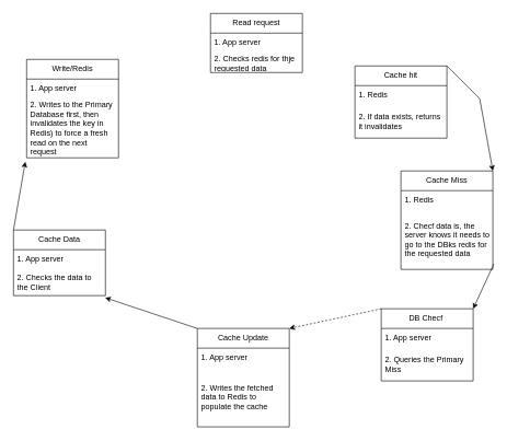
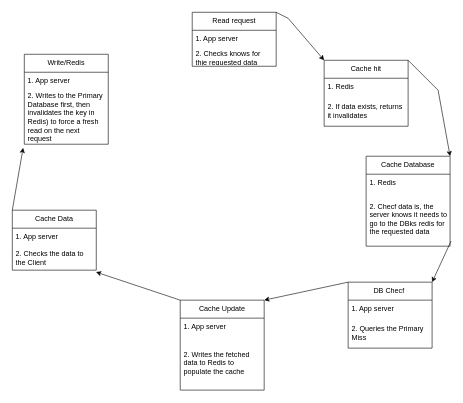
  <mxCell id="0" />
  <mxCell id="1" parent="0" />
  <mxCell id="2" value="Read request" style="swimlane;fontStyle=0;childLayout=stackLayout;horizontal=1;startSize=30;horizontalStack=0;resizeParent=1;resizeParentMax=0;resizeLast=0;collapsible=1;marginBottom=0;whiteSpace=wrap;html=1;" vertex="1" parent="1"><mxGeometry x="320" y="20" width="140" height="90" as="geometry" /></mxCell>
  <mxCell id="3" value="1. App server" style="text;strokeColor=none;fillColor=none;align=left;verticalAlign=middle;spacingLeft=4;spacingRight=4;overflow=hidden;points=[[0,0.5],[1,0.5]];portConstraint=eastwest;rotatable=0;whiteSpace=wrap;html=1;" vertex="1" parent="2"><mxGeometry y="30" width="140" height="30" as="geometry" /></mxCell>
- <mxCell id="4" value="2. Checks redis for thje requested data" style="text;strokeColor=none;fillColor=none;align=left;verticalAlign=middle;spacingLeft=4;spacingRight=4;overflow=hidden;points=[[0,0.5],[1,0.5]];portConstraint=eastwest;rotatable=0;whiteSpace=wrap;html=1;" vertex="1" parent="2"><mxGeometry y="60" width="140" height="30" as="geometry" /></mxCell>
- <mxCell id="5" value="Cache Miss" style="swimlane;fontStyle=0;childLayout=stackLayout;horizontal=1;startSize=30;horizontalStack=0;resizeParent=1;resizeParentMax=0;resizeLast=0;collapsible=1;marginBottom=0;whiteSpace=wrap;html=1;" vertex="1" parent="1"><mxGeometry x="610" y="260" width="140" height="150" as="geometry" /></mxCell>
+ <mxCell id="4" value="2. Checks knows for thje requested data" style="text;strokeColor=none;fillColor=none;align=left;verticalAlign=middle;spacingLeft=4;spacingRight=4;overflow=hidden;points=[[0,0.5],[1,0.5]];portConstraint=eastwest;rotatable=0;whiteSpace=wrap;html=1;" vertex="1" parent="2"><mxGeometry y="60" width="140" height="30" as="geometry" /></mxCell>
+ <mxCell id="5" value="Cache Database" style="swimlane;fontStyle=0;childLayout=stackLayout;horizontal=1;startSize=30;horizontalStack=0;resizeParent=1;resizeParentMax=0;resizeLast=0;collapsible=1;marginBottom=0;whiteSpace=wrap;html=1;" vertex="1" parent="1"><mxGeometry x="610" y="260" width="140" height="150" as="geometry" /></mxCell>
  <mxCell id="6" value="1. Redis&amp;nbsp;" style="text;strokeColor=none;fillColor=none;align=left;verticalAlign=middle;spacingLeft=4;spacingRight=4;overflow=hidden;points=[[0,0.5],[1,0.5]];portConstraint=eastwest;rotatable=0;whiteSpace=wrap;html=1;" vertex="1" parent="5"><mxGeometry y="30" width="140" height="30" as="geometry" /></mxCell>
  <mxCell id="7" value="2. Checf data is, the server knows it needs to go to the DBks redis for the requested data" style="text;strokeColor=none;fillColor=none;align=left;verticalAlign=middle;spacingLeft=4;spacingRight=4;overflow=hidden;points=[[0,0.5],[1,0.5]];portConstraint=eastwest;rotatable=0;whiteSpace=wrap;html=1;" vertex="1" parent="5"><mxGeometry y="60" width="140" height="90" as="geometry" /></mxCell>
  <mxCell id="8" value="Cache hit" style="swimlane;fontStyle=0;childLayout=stackLayout;horizontal=1;startSize=30;horizontalStack=0;resizeParent=1;resizeParentMax=0;resizeLast=0;collapsible=1;marginBottom=0;whiteSpace=wrap;html=1;" vertex="1" parent="1"><mxGeometry x="540" y="100" width="140" height="110" as="geometry" /></mxCell>
  <mxCell id="9" value="1. Redis" style="text;strokeColor=none;fillColor=none;align=left;verticalAlign=middle;spacingLeft=4;spacingRight=4;overflow=hidden;points=[[0,0.5],[1,0.5]];portConstraint=eastwest;rotatable=0;whiteSpace=wrap;html=1;" vertex="1" parent="8"><mxGeometry y="30" width="140" height="30" as="geometry" /></mxCell>
  <mxCell id="10" value="2. If data exists, returns it invalidates" style="text;strokeColor=none;fillColor=none;align=left;verticalAlign=middle;spacingLeft=4;spacingRight=4;overflow=hidden;points=[[0,0.5],[1,0.5]];portConstraint=eastwest;rotatable=0;whiteSpace=wrap;html=1;" vertex="1" parent="8"><mxGeometry y="60" width="140" height="50" as="geometry" /></mxCell>
  <mxCell id="11" value="Cache Update" style="swimlane;fontStyle=0;childLayout=stackLayout;horizontal=1;startSize=30;horizontalStack=0;resizeParent=1;resizeParentMax=0;resizeLast=0;collapsible=1;marginBottom=0;whiteSpace=wrap;html=1;" vertex="1" parent="1"><mxGeometry x="300" y="500" width="140" height="150" as="geometry" /></mxCell>
  <mxCell id="12" value="1. App server" style="text;strokeColor=none;fillColor=none;align=left;verticalAlign=middle;spacingLeft=4;spacingRight=4;overflow=hidden;points=[[0,0.5],[1,0.5]];portConstraint=eastwest;rotatable=0;whiteSpace=wrap;html=1;" vertex="1" parent="11"><mxGeometry y="30" width="140" height="30" as="geometry" /></mxCell>
  <mxCell id="13" value="2. Writes the fetched data to Redis to populate the cache" style="text;strokeColor=none;fillColor=none;align=left;verticalAlign=middle;spacingLeft=4;spacingRight=4;overflow=hidden;points=[[0,0.5],[1,0.5]];portConstraint=eastwest;rotatable=0;whiteSpace=wrap;html=1;" vertex="1" parent="11"><mxGeometry y="60" width="140" height="90" as="geometry" /></mxCell>
  <mxCell id="14" value="DB Checf&amp;nbsp;" style="swimlane;fontStyle=0;childLayout=stackLayout;horizontal=1;startSize=30;horizontalStack=0;resizeParent=1;resizeParentMax=0;resizeLast=0;collapsible=1;marginBottom=0;whiteSpace=wrap;html=1;" vertex="1" parent="1"><mxGeometry x="580" y="470" width="140" height="110" as="geometry" /></mxCell>
  <mxCell id="15" value="1. App server" style="text;strokeColor=none;fillColor=none;align=left;verticalAlign=middle;spacingLeft=4;spacingRight=4;overflow=hidden;points=[[0,0.5],[1,0.5]];portConstraint=eastwest;rotatable=0;whiteSpace=wrap;html=1;" vertex="1" parent="14"><mxGeometry y="30" width="140" height="30" as="geometry" /></mxCell>
  <mxCell id="16" value="2. Queries the Primary Miss" style="text;strokeColor=none;fillColor=none;align=left;verticalAlign=middle;spacingLeft=4;spacingRight=4;overflow=hidden;points=[[0,0.5],[1,0.5]];portConstraint=eastwest;rotatable=0;whiteSpace=wrap;html=1;" vertex="1" parent="14"><mxGeometry y="60" width="140" height="50" as="geometry" /></mxCell>
  <mxCell id="17" value="Write/Redis" style="swimlane;fontStyle=0;childLayout=stackLayout;horizontal=1;startSize=30;horizontalStack=0;resizeParent=1;resizeParentMax=0;resizeLast=0;collapsible=1;marginBottom=0;whiteSpace=wrap;html=1;" vertex="1" parent="1"><mxGeometry x="40" y="90" width="140" height="150" as="geometry" /></mxCell>
  <mxCell id="18" value="1. App server" style="text;strokeColor=none;fillColor=none;align=left;verticalAlign=middle;spacingLeft=4;spacingRight=4;overflow=hidden;points=[[0,0.5],[1,0.5]];portConstraint=eastwest;rotatable=0;whiteSpace=wrap;html=1;" vertex="1" parent="17"><mxGeometry y="30" width="140" height="30" as="geometry" /></mxCell>
  <mxCell id="19" value="2.&amp;nbsp;Writes to the Primary Database first, then invalidates the key in Redis) to force a fresh read on the next request" style="text;strokeColor=none;fillColor=none;align=left;verticalAlign=middle;spacingLeft=4;spacingRight=4;overflow=hidden;points=[[0,0.5],[1,0.5]];portConstraint=eastwest;rotatable=0;whiteSpace=wrap;html=1;" vertex="1" parent="17"><mxGeometry y="60" width="140" height="90" as="geometry" /></mxCell>
  <mxCell id="20" value="Cache Data" style="swimlane;fontStyle=0;childLayout=stackLayout;horizontal=1;startSize=30;horizontalStack=0;resizeParent=1;resizeParentMax=0;resizeLast=0;collapsible=1;marginBottom=0;whiteSpace=wrap;html=1;" vertex="1" parent="1"><mxGeometry x="20" y="350" width="140" height="100" as="geometry" /></mxCell>
  <mxCell id="21" value="1. App server" style="text;strokeColor=none;fillColor=none;align=left;verticalAlign=middle;spacingLeft=4;spacingRight=4;overflow=hidden;points=[[0,0.5],[1,0.5]];portConstraint=eastwest;rotatable=0;whiteSpace=wrap;html=1;" vertex="1" parent="20"><mxGeometry y="30" width="140" height="30" as="geometry" /></mxCell>
  <mxCell id="22" value="2. Checks the data to the Client" style="text;strokeColor=none;fillColor=none;align=left;verticalAlign=middle;spacingLeft=4;spacingRight=4;overflow=hidden;points=[[0,0.5],[1,0.5]];portConstraint=eastwest;rotatable=0;whiteSpace=wrap;html=1;" vertex="1" parent="20"><mxGeometry y="60" width="140" height="40" as="geometry" /></mxCell>
+ <mxCell id="23" value="" style="endArrow=classic;html=1;rounded=0;entryX=0;entryY=0;entryDx=0;entryDy=0;exitX=1;exitY=0;exitDx=0;exitDy=0;" edge="1" parent="1" source="2" target="8"><mxGeometry width="50" height="50" relative="1" as="geometry"><mxPoint x="460" y="40" as="sourcePoint" /><mxPoint x="510" y="-10" as="targetPoint" /><Array as="points"><mxPoint x="480" y="30" /></Array></mxGeometry></mxCell>
  <mxCell id="24" value="" style="endArrow=classic;html=1;rounded=0;entryX=1;entryY=0;entryDx=0;entryDy=0;exitX=1;exitY=0;exitDx=0;exitDy=0;" edge="1" parent="1" target="5"><mxGeometry width="50" height="50" relative="1" as="geometry"><mxPoint x="680" y="100" as="sourcePoint" /><mxPoint x="760" y="180" as="targetPoint" /><Array as="points"><mxPoint x="730" y="150" /></Array></mxGeometry></mxCell>
  <mxCell id="25" value="" style="endArrow=classic;html=1;rounded=0;entryX=1;entryY=0;entryDx=0;entryDy=0;exitX=1.011;exitY=0.907;exitDx=0;exitDy=0;exitPerimeter=0;" edge="1" parent="1" source="7" target="14"><mxGeometry width="50" height="50" relative="1" as="geometry"><mxPoint x="740" y="350" as="sourcePoint" /><mxPoint x="820" y="430" as="targetPoint" /><Array as="points" /></mxGeometry></mxCell>
- <mxCell id="26" value="" style="endArrow=classic;html=1;rounded=0;entryX=1;entryY=0;entryDx=0;entryDy=0;exitX=0;exitY=0;exitDx=0;exitDy=0;dashed=1;" edge="1" parent="1" source="14" target="11"><mxGeometry width="50" height="50" relative="1" as="geometry"><mxPoint x="552" y="410" as="sourcePoint" /><mxPoint x="520" y="473" as="targetPoint" /><Array as="points" /></mxGeometry></mxCell>
+ <mxCell id="26" value="" style="endArrow=classic;html=1;rounded=0;entryX=1;entryY=0;entryDx=0;entryDy=0;exitX=0;exitY=0;exitDx=0;exitDy=0;" edge="1" parent="1" source="14" target="11"><mxGeometry width="50" height="50" relative="1" as="geometry"><mxPoint x="552" y="410" as="sourcePoint" /><mxPoint x="520" y="473" as="targetPoint" /><Array as="points" /></mxGeometry></mxCell>
  <mxCell id="27" value="" style="endArrow=classic;html=1;rounded=0;entryX=0.997;entryY=1.08;entryDx=0;entryDy=0;exitX=0;exitY=0;exitDx=0;exitDy=0;entryPerimeter=0;" edge="1" parent="1" target="22"><mxGeometry width="50" height="50" relative="1" as="geometry"><mxPoint x="300" y="500" as="sourcePoint" /><mxPoint x="160" y="590" as="targetPoint" /><Array as="points" /></mxGeometry></mxCell>
  <mxCell id="28" value="" style="endArrow=classic;html=1;rounded=0;entryX=-0.014;entryY=1.067;entryDx=0;entryDy=0;exitX=0;exitY=0;exitDx=0;exitDy=0;entryPerimeter=0;" edge="1" parent="1" source="20" target="19"><mxGeometry width="50" height="50" relative="1" as="geometry"><mxPoint x="300" y="308" as="sourcePoint" /><mxPoint x="160" y="250" as="targetPoint" /><Array as="points" /></mxGeometry></mxCell>
